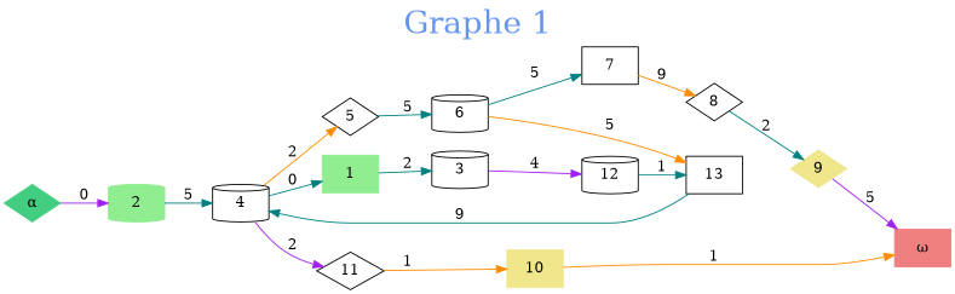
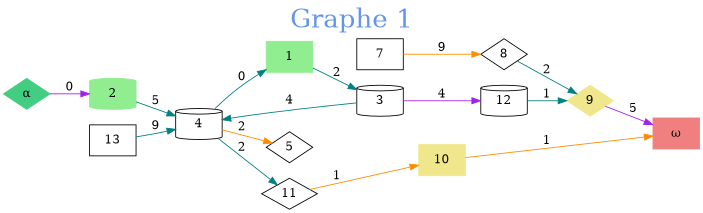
  digraph {
    fontcolor=cornflowerblue
    fontsize=30
    label="Graphe 1"
    labelloc=t
    rankdir=LR
    node [shape=diamond]
    edge [color=teal]
    n1 [color=seagreen3 label="α" style=filled]
    n2 [color=lightgreen label=2 shape=cylinder style=filled]
    n3 [color=lightgreen label=1 shape=box style=filled]
    n4 [label=3 shape=cylinder]
    n5 [label=4 shape=cylinder]
    n6 [label=12 shape=cylinder]
    n7 [label=5]
    n8 [label=11]
    n9 [label=13 shape=box]
-   n10 [label=6 shape=cylinder]
    n11 [color=khaki label=10 shape=box style=filled]
    n12 [label=7 shape=box]
    n13 [label=8]
    n14 [color=khaki label=9 style=filled]
    n15 [color=lightcoral label="ω" shape=box style=filled]
    n1 -> n2 [color=purple label=0]
    n2 -> n5 [label=5]
    n3 -> n4 [label=2]
+   n4 -> n5 [label=4]
    n4 -> n6 [color=purple label=4]
    n5 -> n3 [label=0]
    n5 -> n7 [color=darkorange label=2]
-   n5 -> n8 [color=purple label=2]
-   n6 -> n9 [label=1]
-   n7 -> n10 [label=5]
+   n5 -> n8 [label=2]
+   n6 -> n14 [label=1]
    n8 -> n11 [color=darkorange label=1]
    n9 -> n5 [label=9]
-   n10 -> n9 [color=darkorange label=5]
-   n10 -> n12 [label=5]
    n11 -> n15 [color=darkorange label=1]
    n12 -> n13 [color=darkorange label=9]
    n13 -> n14 [label=2]
    n14 -> n15 [color=purple label=5]
  }
